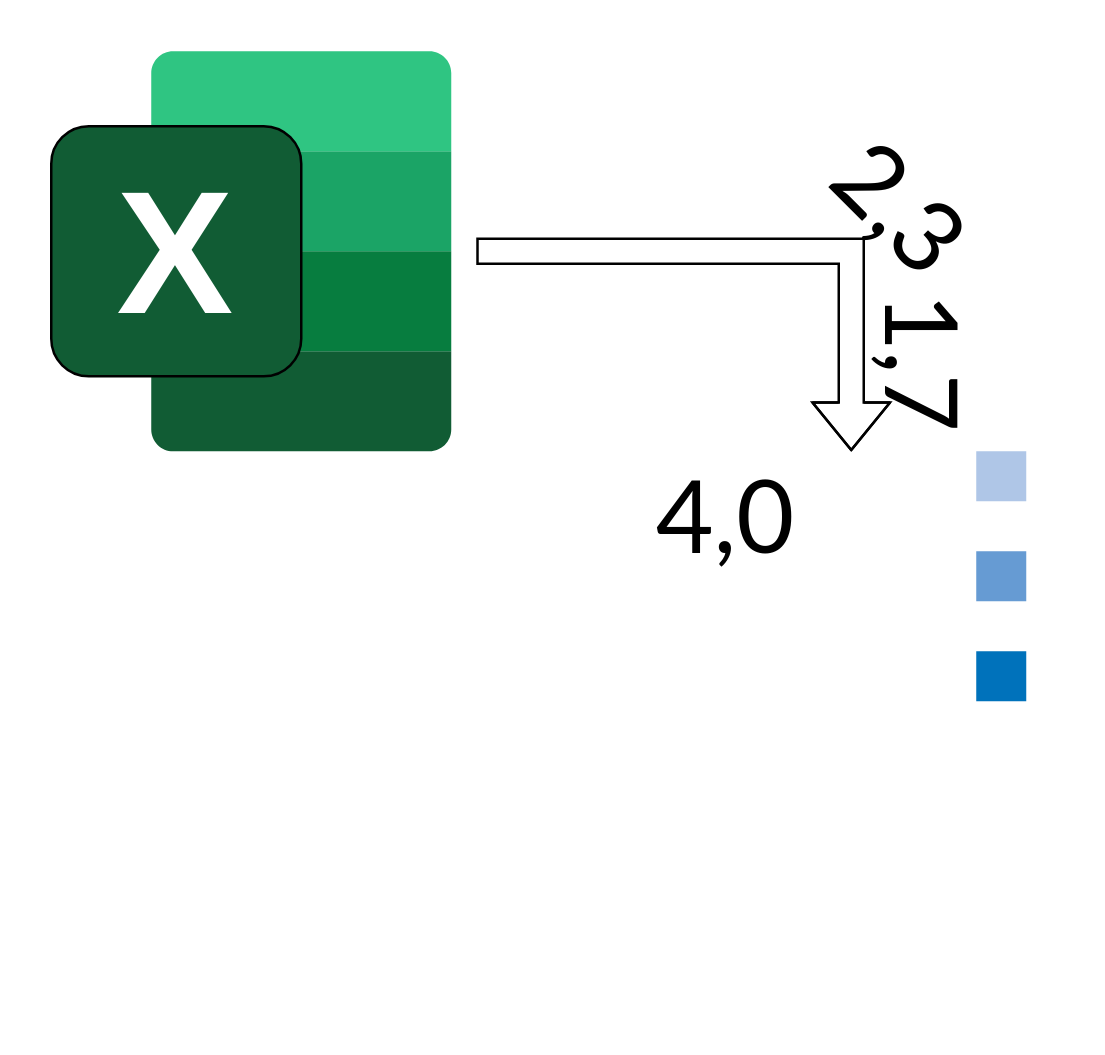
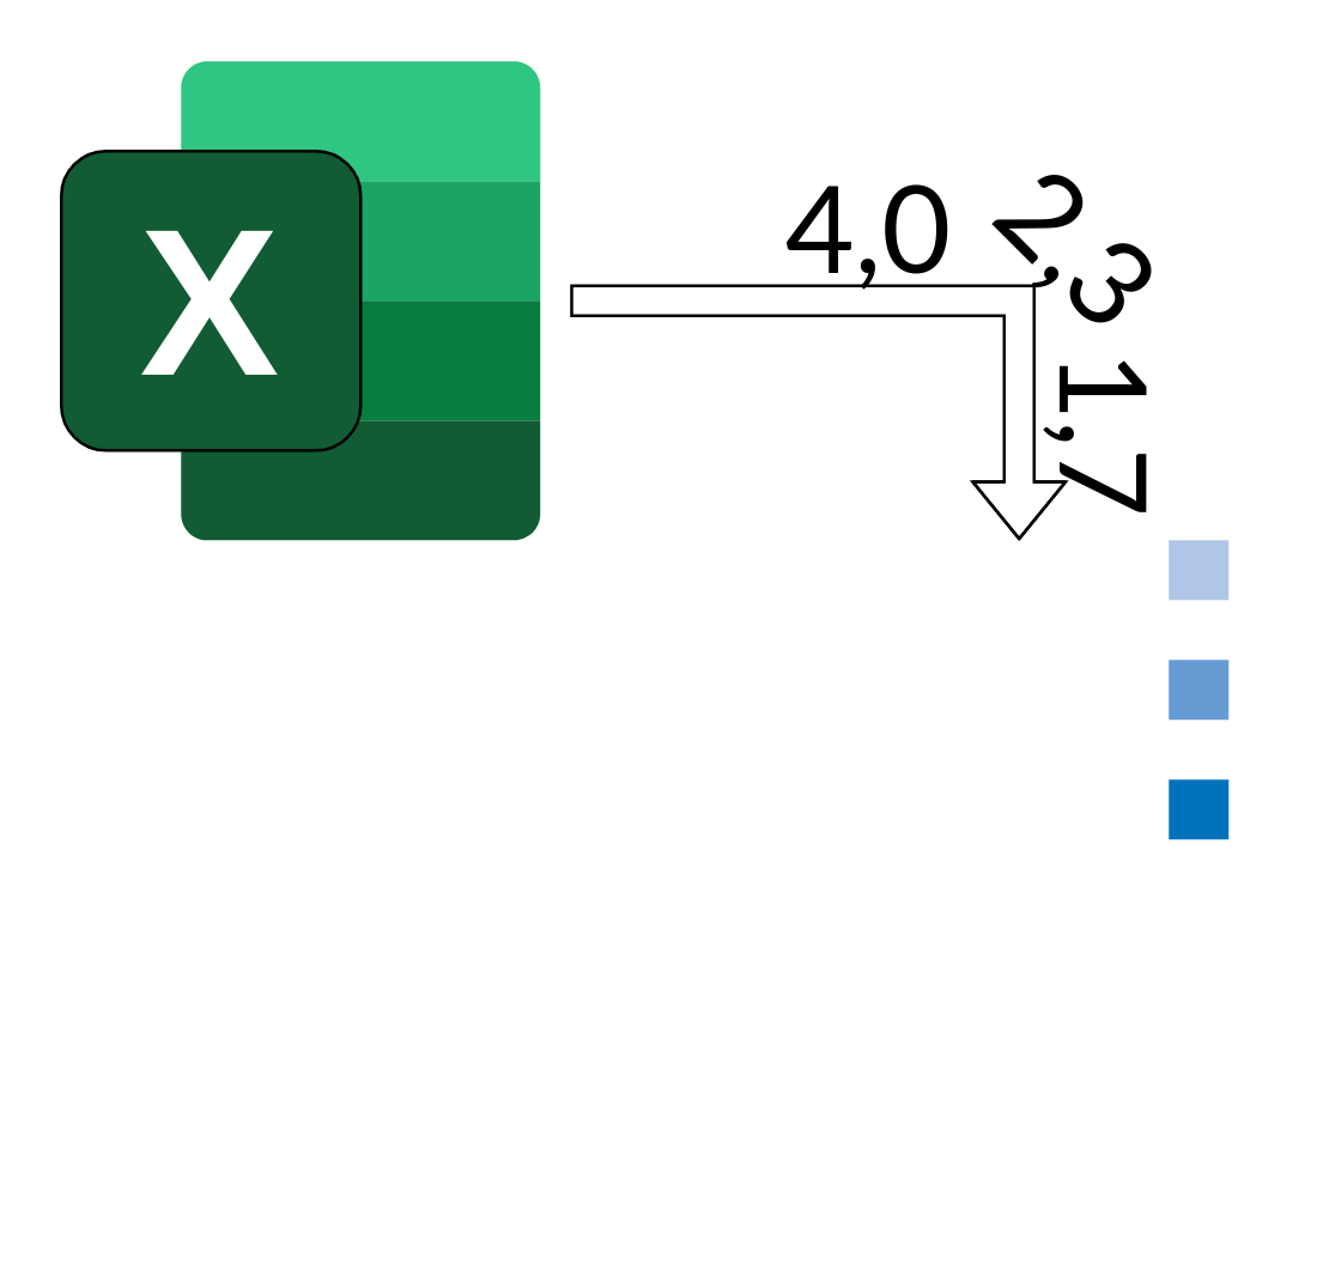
  <mxCell id="0" />
  <mxCell id="1" parent="0" />
  <mxCell id="2" value="" style="group" vertex="1" connectable="0" parent="1"><mxGeometry x="180" y="180" width="240" height="220" as="geometry" /></mxCell>
  <mxCell id="3" value="" style="whiteSpace=wrap;html=1;aspect=fixed;fontFamily=Lato;fontSource=https%3A%2F%2Ffonts.googleapis.com%2Fcss%3Ffamily%3DLato;fontSize=120;fontColor=#0072BB;strokeColor=none;fillColor=#0072BB;" vertex="1" parent="2"><mxGeometry x="210" y="80" width="20" height="20" as="geometry" /></mxCell>
  <mxCell id="4" value="" style="whiteSpace=wrap;html=1;aspect=fixed;fontFamily=Lato;fontSource=https%3A%2F%2Ffonts.googleapis.com%2Fcss%3Ffamily%3DLato;fontSize=120;fontColor=#0072BB;strokeColor=none;fillColor=#AFC6E7;" vertex="1" parent="2"><mxGeometry x="210" width="20" height="20" as="geometry" /></mxCell>
  <mxCell id="5" value="" style="whiteSpace=wrap;html=1;aspect=fixed;fontFamily=Lato;fontSource=https%3A%2F%2Ffonts.googleapis.com%2Fcss%3Ffamily%3DLato;fontSize=120;fontColor=#0072BB;strokeColor=none;fillColor=#669BD3;" vertex="1" parent="2"><mxGeometry x="210" y="40" width="20" height="20" as="geometry" /></mxCell>
  <mxCell id="6" value="" style="shape=flexArrow;endArrow=classic;html=1;rounded=0;fontFamily=Lato;fontSource=https%3A%2F%2Ffonts.googleapis.com%2Fcss%3Ffamily%3DLato;fontSize=120;fontColor=#0072BB;" edge="1" parent="2"><mxGeometry width="50" height="50" relative="1" as="geometry"><mxPoint x="10" y="-80" as="sourcePoint" /><mxPoint x="160" as="targetPoint" /><Array as="points"><mxPoint x="160" y="-80" /></Array></mxGeometry></mxCell>
- <mxCell id="7" value="4,0" style="text;html=1;strokeColor=none;fillColor=none;align=center;verticalAlign=middle;whiteSpace=wrap;rounded=0;shadow=0;fontFamily=Lato;fontSource=https%3A%2F%2Ffonts.googleapis.com%2Fcss%3Ffamily%3DLato;fontSize=40;fontColor=#000000;" vertex="1" parent="2"><mxGeometry x="80" y="10" width="60" height="30" as="geometry" /></mxCell>
+ <mxCell id="7" value="4,0" style="text;html=1;strokeColor=none;fillColor=none;align=center;verticalAlign=middle;whiteSpace=wrap;rounded=0;shadow=0;fontFamily=Lato;fontSource=https%3A%2F%2Ffonts.googleapis.com%2Fcss%3Ffamily%3DLato;fontSize=40;fontColor=#000000;" vertex="1" parent="2"><mxGeometry x="80" y="-120" width="60" height="30" as="geometry" /></mxCell>
  <mxCell id="8" value="2,3" style="text;html=1;strokeColor=none;fillColor=none;align=left;verticalAlign=middle;whiteSpace=wrap;rounded=0;shadow=0;fontFamily=Lato;fontSource=https%3A%2F%2Ffonts.googleapis.com%2Fcss%3Ffamily%3DLato;fontSize=40;fontColor=#000000;rotation=45;" vertex="1" parent="2"><mxGeometry x="150" y="-110" width="65" height="28" as="geometry" /></mxCell>
  <mxCell id="9" value="1,7" style="text;html=1;strokeColor=none;fillColor=none;align=center;verticalAlign=middle;whiteSpace=wrap;rounded=0;shadow=0;fontFamily=Lato;fontSource=https%3A%2F%2Ffonts.googleapis.com%2Fcss%3Ffamily%3DLato;fontSize=40;fontColor=#000000;rotation=90;" vertex="1" parent="2"><mxGeometry x="160" y="-50" width="60" height="30" as="geometry" /></mxCell>
  <mxCell id="10" value="" style="group" vertex="1" connectable="0" parent="1"><mxGeometry x="20" y="20" width="160" height="160" as="geometry" /></mxCell>
  <mxCell id="11" value="" style="rounded=0;whiteSpace=wrap;html=1;shadow=0;fontFamily=Lato;fontSource=https%3A%2F%2Ffonts.googleapis.com%2Fcss%3Ffamily%3DLato;fontSize=80;fontColor=#FFFFFF;fillColor=#1BA466;strokeColor=none;" vertex="1" parent="10"><mxGeometry x="40" y="40" width="120" height="40" as="geometry" /></mxCell>
  <mxCell id="12" value="" style="verticalLabelPosition=bottom;verticalAlign=top;html=1;shape=mxgraph.basic.three_corner_round_rect;dx=4.35;shadow=0;fontFamily=Lato;fontSource=https%3A%2F%2Ffonts.googleapis.com%2Fcss%3Ffamily%3DLato;fontSize=80;fontColor=#FFFFFF;fillColor=#2FC582;flipH=1;strokeColor=none;" vertex="1" parent="10"><mxGeometry x="40" width="120" height="40" as="geometry" /></mxCell>
  <mxCell id="13" value="" style="verticalLabelPosition=bottom;verticalAlign=top;html=1;shape=mxgraph.basic.three_corner_round_rect;dx=4.35;shadow=0;fontFamily=Lato;fontSource=https%3A%2F%2Ffonts.googleapis.com%2Fcss%3Ffamily%3DLato;fontSize=80;fontColor=#FFFFFF;fillColor=#115C34;flipH=1;flipV=1;strokeColor=none;" vertex="1" parent="10"><mxGeometry x="40" y="120" width="120" height="40" as="geometry" /></mxCell>
  <mxCell id="14" value="" style="rounded=0;whiteSpace=wrap;html=1;shadow=0;fontFamily=Lato;fontSource=https%3A%2F%2Ffonts.googleapis.com%2Fcss%3Ffamily%3DLato;fontSize=80;fontColor=#FFFFFF;fillColor=#077D3F;strokeColor=none;" vertex="1" parent="10"><mxGeometry x="40" y="80" width="120" height="40" as="geometry" /></mxCell>
  <mxCell id="15" value="&lt;font color=&quot;#ffffff&quot; style=&quot;font-size: 70px&quot;&gt;X&lt;/font&gt;" style="rounded=1;whiteSpace=wrap;html=1;fillColor=#115c34;fontStyle=1;fontFamily=Helvetica;" vertex="1" parent="10"><mxGeometry y="30" width="100" height="100" as="geometry" /></mxCell>
